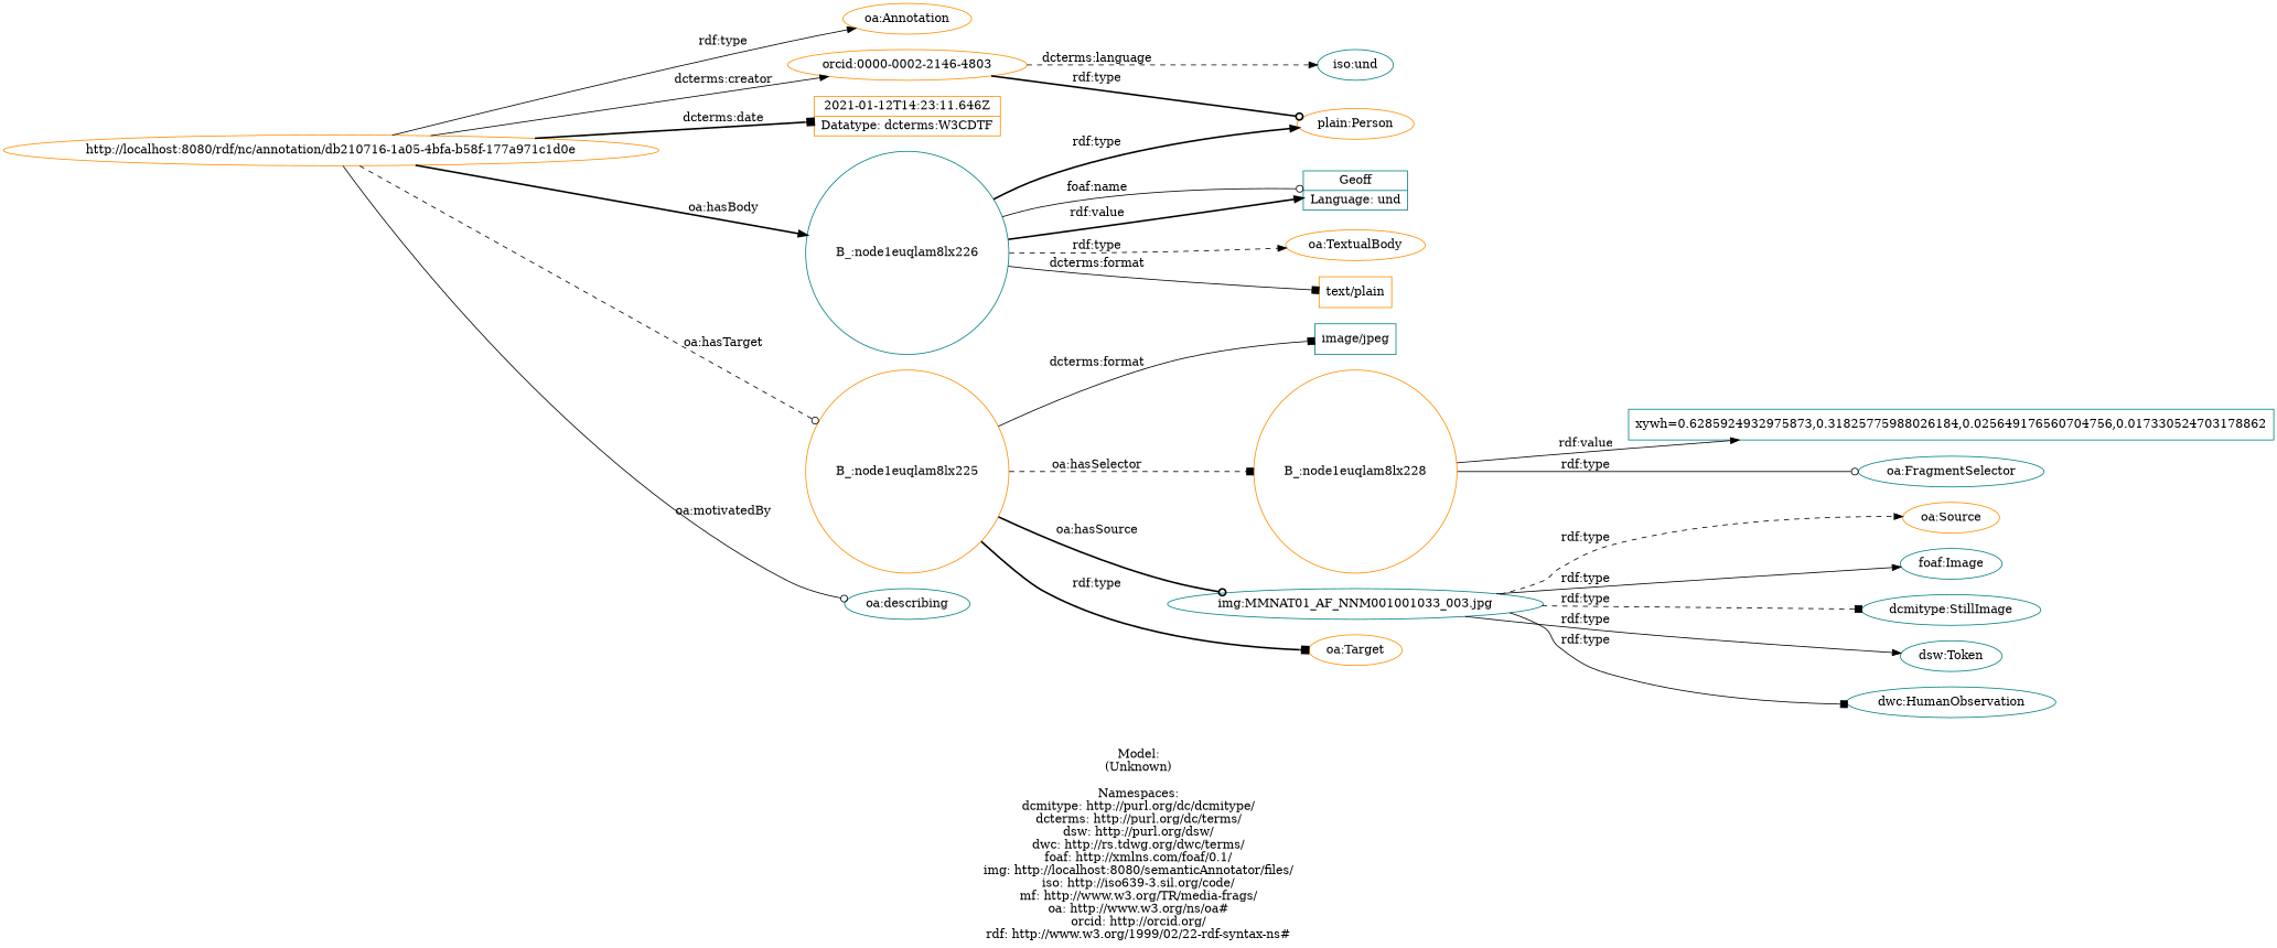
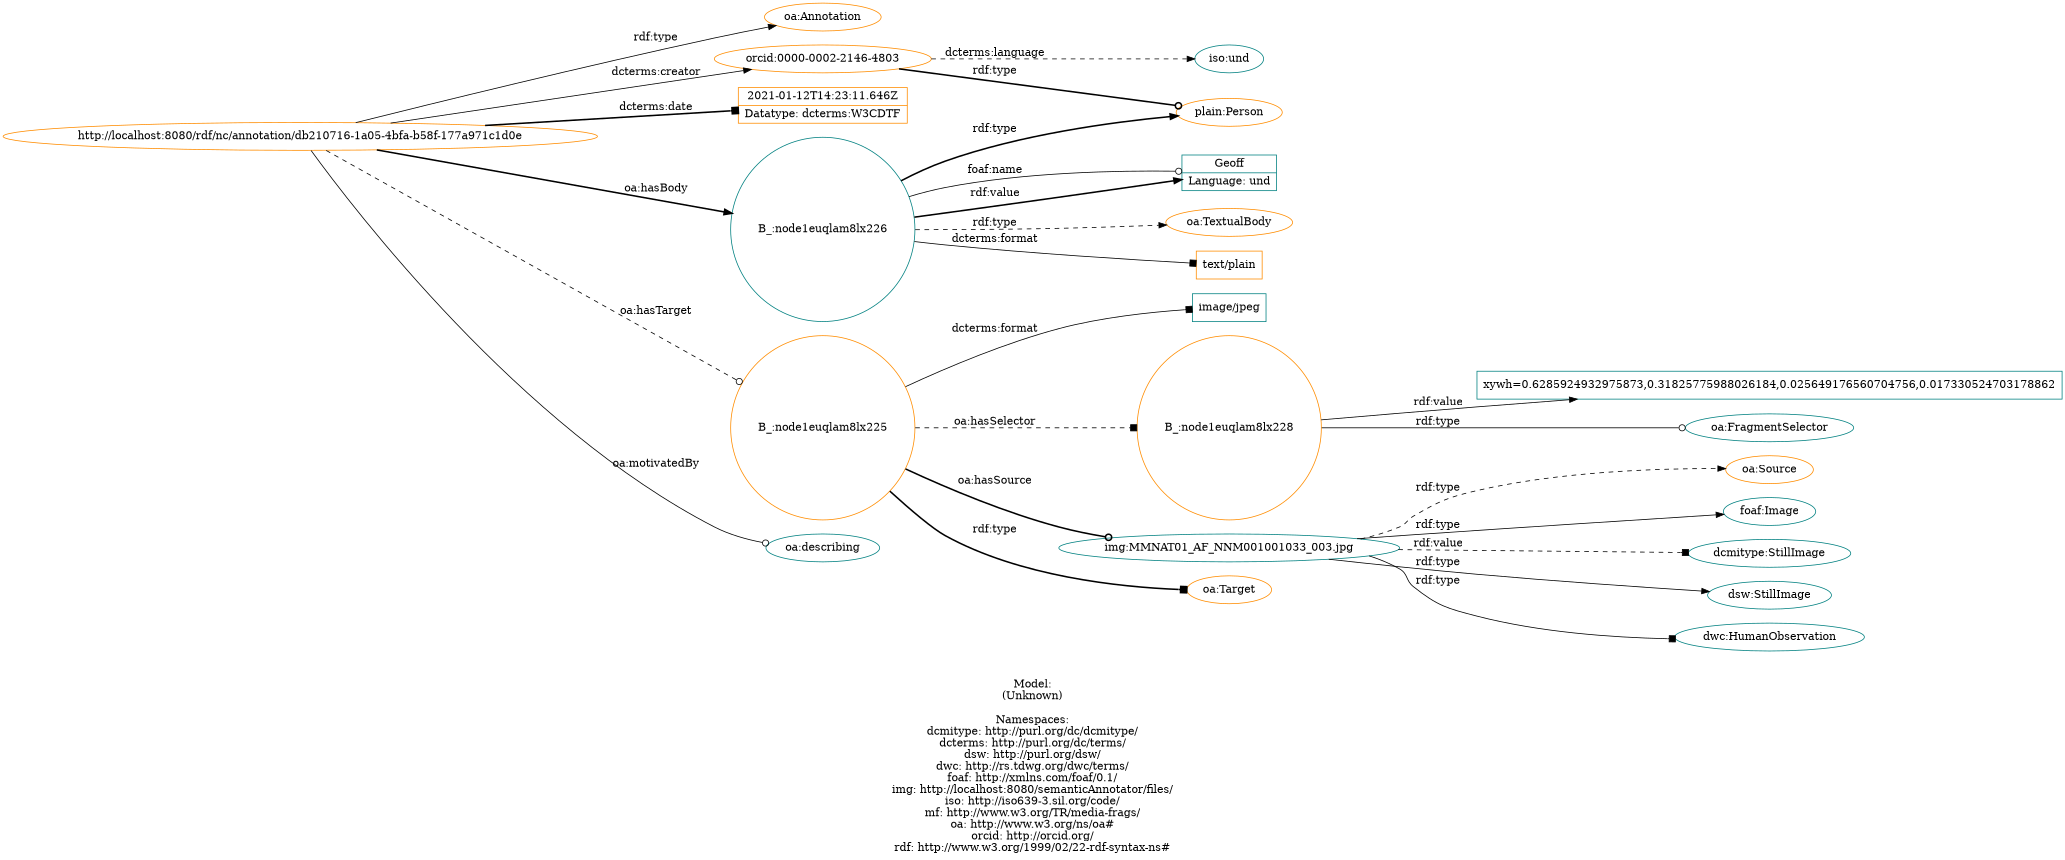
  digraph {
    label="\n\nModel:\n(Unknown)\n\nNamespaces:\ndcmitype: http://purl.org/dc/dcmitype/\ndcterms: http://purl.org/dc/terms/\ndsw: http://purl.org/dsw/\ndwc: http://rs.tdwg.org/dwc/terms/\nfoaf: http://xmlns.com/foaf/0.1/\nimg: http://localhost:8080/semanticAnnotator/files/\niso: http://iso639-3.sil.org/code/\nmf: http://www.w3.org/TR/media-frags/\noa: http://www.w3.org/ns/oa#\norcid: http://orcid.org/\nrdf: http://www.w3.org/1999/02/22-rdf-syntax-ns#\n"
    rankdir=LR
    node [color=teal shape=ellipse]
    edge [arrowhead=normal style=solid]
    n1 [color=darkorange label="http://localhost:8080/rdf/nc/annotation/db210716-1a05-4bfa-b58f-177a971c1d0e"]
    n2 [color=darkorange label="oa:Annotation"]
    n3 [color=darkorange label="orcid:0000-0002-2146-4803"]
    n4 [color=darkorange label="2021-01-12T14:23:11.646Z|Datatype: dcterms:W3CDTF" shape=record]
    "B_:node1euqlam8lx226" [shape=circle]
    "B_:node1euqlam8lx225" [color=darkorange shape=circle]
    n7 [label="oa:describing"]
    n8 [color=darkorange label="plain:Person"]
    n9 [label="iso:und"]
    n10 [color=darkorange label="oa:TextualBody"]
    n11 [color=darkorange label="text/plain" shape=record]
    n12 [label="Geoff|Language: und" shape=record]
    n13 [color=darkorange label="oa:Target"]
    n14 [label="image/jpeg" shape=record]
    "B_:node1euqlam8lx228" [color=darkorange shape=circle]
    n16 [label="img:MMNAT01_AF_NNM001001033_003.jpg"]
    n17 [label="oa:FragmentSelector"]
    n18 [label="xywh=0.6285924932975873,0.31825775988026184,0.025649176560704756,0.017330524703178862" shape=record]
    n19 [label="dcmitype:StillImage"]
-   n20 [label="dsw:Token"]
+   n20 [label="dsw:StillImage"]
    n21 [label="dwc:HumanObservation"]
    n22 [color=darkorange label="oa:Source"]
    n23 [label="foaf:Image"]
    n1 -> n2 [label="rdf:type"]
    n1 -> n3 [label="dcterms:creator"]
    n1 -> n4 [arrowhead=box label="dcterms:date" style=bold]
    n1 -> "B_:node1euqlam8lx226" [label="oa:hasBody" style=bold]
    n1 -> "B_:node1euqlam8lx225" [arrowhead=odot label="oa:hasTarget" style=dashed]
    n1 -> n7 [arrowhead=odot label="oa:motivatedBy"]
    n3 -> n8 [arrowhead=odot label="rdf:type" style=bold]
    n3 -> n9 [label="dcterms:language" style=dashed]
    "B_:node1euqlam8lx226" -> n8 [label="rdf:type" style=bold]
    "B_:node1euqlam8lx226" -> n10 [label="rdf:type" style=dashed]
    "B_:node1euqlam8lx226" -> n11 [arrowhead=box label="dcterms:format"]
    "B_:node1euqlam8lx226" -> n12 [label="rdf:value" style=bold]
    "B_:node1euqlam8lx226" -> n12 [arrowhead=odot label="foaf:name"]
    "B_:node1euqlam8lx225" -> n13 [arrowhead=box label="rdf:type" style=bold]
    "B_:node1euqlam8lx225" -> n14 [arrowhead=box label="dcterms:format"]
    "B_:node1euqlam8lx225" -> "B_:node1euqlam8lx228" [arrowhead=box label="oa:hasSelector" style=dashed]
    "B_:node1euqlam8lx225" -> n16 [arrowhead=odot label="oa:hasSource" style=bold]
    "B_:node1euqlam8lx228" -> n17 [arrowhead=odot label="rdf:type"]
    "B_:node1euqlam8lx228" -> n18 [label="rdf:value"]
-   n16 -> n19 [arrowhead=box label="rdf:type" style=dashed]
+   n16 -> n19 [arrowhead=box label="rdf:value" style=dashed]
    n16 -> n20 [label="rdf:type"]
    n16 -> n21 [arrowhead=box label="rdf:type"]
    n16 -> n22 [label="rdf:type" style=dashed]
    n16 -> n23 [label="rdf:type"]
  }
